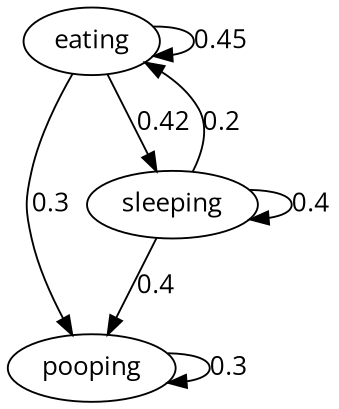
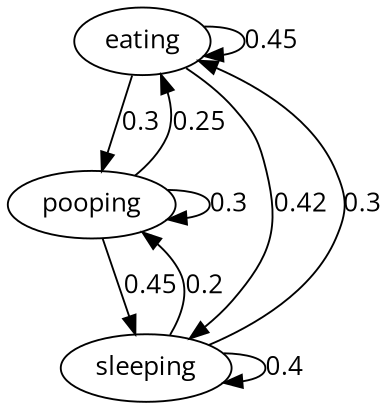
  digraph {
    fontname="Open Sans"
    node [fontname="Open Sans"]
    edge [fontname="Open Sans" weight=0.45]
    eating
    pooping
    sleeping
    eating -> eating [label=0.45]
    eating -> pooping [label=0.3 weight=0.1]
    eating -> sleeping [label=0.42]
+   pooping -> eating [label=0.25 weight=0.25]
    pooping -> pooping [label=0.3 weight=0.3]
-   sleeping -> eating [label=0.2 weight=0.2]
-   sleeping -> pooping [label=0.4 weight=0.4]
+   pooping -> sleeping [label=0.45]
+   sleeping -> eating [label=0.3 weight=0.2]
+   sleeping -> pooping [label=0.2 weight=0.4]
    sleeping -> sleeping [label=0.4 weight=0.4]
  }
